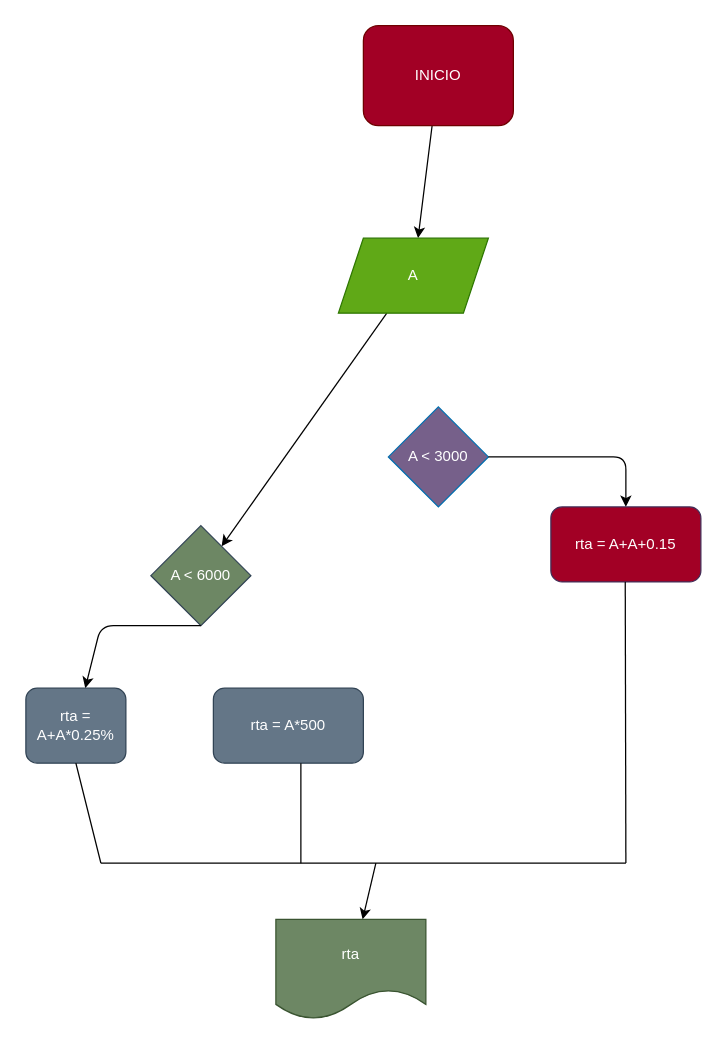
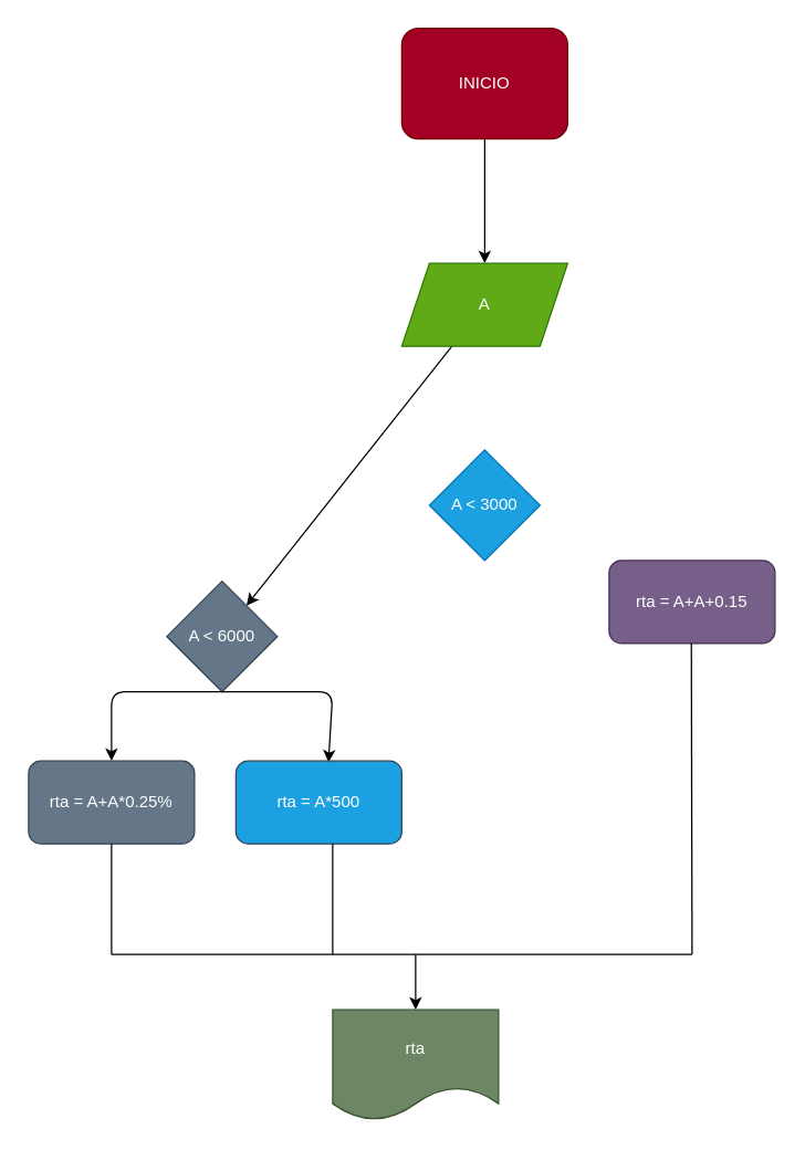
  <mxCell id="0" />
  <mxCell id="1" parent="0" />
  <mxCell id="2" value="" style="edgeStyle=none;html=1;" edge="1" parent="1" source="3" target="5"><mxGeometry relative="1" as="geometry" /></mxCell>
  <mxCell id="3" value="INICIO" style="whiteSpace=wrap;html=1;fillColor=#a20025;fontColor=#ffffff;strokeColor=#6F0000;rounded=1;" vertex="1" parent="1"><mxGeometry x="290" y="20" width="120" height="80" as="geometry" /></mxCell>
  <mxCell id="4" value="" style="edgeStyle=none;html=1;" edge="1" parent="1" source="5" target="7"><mxGeometry relative="1" as="geometry" /></mxCell>
- <mxCell id="5" value="A" style="shape=parallelogram;perimeter=parallelogramPerimeter;whiteSpace=wrap;html=1;fixedSize=1;fillColor=#60a917;fontColor=#ffffff;strokeColor=#2D7600;" vertex="1" parent="1"><mxGeometry x="270" y="190" width="120" height="60" as="geometry" /></mxCell>
- <mxCell id="6" value="A &amp;lt; 3000" style="rhombus;whiteSpace=wrap;html=1;fillColor=#76608a;fontColor=#ffffff;strokeColor=#006EAF;" vertex="1" parent="1"><mxGeometry x="310" y="325" width="80" height="80" as="geometry" /></mxCell>
- <mxCell id="7" value="A &amp;lt; 6000" style="rhombus;whiteSpace=wrap;html=1;fillColor=#6d8764;fontColor=#ffffff;strokeColor=#314354;" vertex="1" parent="1"><mxGeometry x="120" y="420" width="80" height="80" as="geometry" /></mxCell>
+ <mxCell id="5" value="A" style="shape=parallelogram;perimeter=parallelogramPerimeter;whiteSpace=wrap;html=1;fixedSize=1;fillColor=#60a917;fontColor=#ffffff;strokeColor=#2D7600;" vertex="1" parent="1"><mxGeometry x="290" y="190" width="120" height="60" as="geometry" /></mxCell>
+ <mxCell id="6" value="A &amp;lt; 3000" style="rhombus;whiteSpace=wrap;html=1;fillColor=#1ba1e2;fontColor=#ffffff;strokeColor=#006EAF;" vertex="1" parent="1"><mxGeometry x="310" y="325" width="80" height="80" as="geometry" /></mxCell>
+ <mxCell id="7" value="A &amp;lt; 6000" style="rhombus;whiteSpace=wrap;html=1;fillColor=#647687;fontColor=#ffffff;strokeColor=#314354;" vertex="1" parent="1"><mxGeometry x="120" y="420" width="80" height="80" as="geometry" /></mxCell>
+ <mxCell id="8" value="" style="endArrow=classic;html=1;exitX=0.5;exitY=1;exitDx=0;exitDy=0;entryX=0.558;entryY=0.017;entryDx=0;entryDy=0;entryPerimeter=0;" edge="1" parent="1" source="7" target="11"><mxGeometry width="50" height="50" relative="1" as="geometry"><mxPoint x="320" y="400" as="sourcePoint" /><mxPoint x="240" y="580" as="targetPoint" /><Array as="points"><mxPoint x="240" y="500" /></Array></mxGeometry></mxCell>
  <mxCell id="9" value="" style="endArrow=classic;html=1;" edge="1" parent="1" target="10"><mxGeometry width="50" height="50" relative="1" as="geometry"><mxPoint x="160" y="500" as="sourcePoint" /><mxPoint x="80" y="580" as="targetPoint" /><Array as="points"><mxPoint x="80" y="500" /></Array></mxGeometry></mxCell>
- <mxCell id="10" value="rta = A+A*0.25%" style="rounded=1;whiteSpace=wrap;html=1;fillColor=#647687;fontColor=#ffffff;strokeColor=#314354;" vertex="1" parent="1"><mxGeometry x="20" y="550" width="80" height="60" as="geometry" /></mxCell>
- <mxCell id="11" value="rta = A*500" style="rounded=1;whiteSpace=wrap;html=1;fillColor=#647687;fontColor=#ffffff;strokeColor=#314354;" vertex="1" parent="1"><mxGeometry x="170" y="550" width="120" height="60" as="geometry" /></mxCell>
- <mxCell id="12" value="rta = A+A+0.15" style="rounded=1;whiteSpace=wrap;html=1;fillColor=#a20025;fontColor=#ffffff;strokeColor=#432D57;" vertex="1" parent="1"><mxGeometry x="440" y="405" width="120" height="60" as="geometry" /></mxCell>
- <mxCell id="13" value="" style="endArrow=classic;html=1;exitX=1;exitY=0.5;exitDx=0;exitDy=0;entryX=0.5;entryY=0;entryDx=0;entryDy=0;" edge="1" parent="1" source="6" target="12"><mxGeometry width="50" height="50" relative="1" as="geometry"><mxPoint x="300" y="450" as="sourcePoint" /><mxPoint x="350" y="400" as="targetPoint" /><Array as="points"><mxPoint x="500" y="365" /></Array></mxGeometry></mxCell>
+ <mxCell id="10" value="rta = A+A*0.25%" style="rounded=1;whiteSpace=wrap;html=1;fillColor=#647687;fontColor=#ffffff;strokeColor=#314354;" vertex="1" parent="1"><mxGeometry x="20" y="550" width="120" height="60" as="geometry" /></mxCell>
+ <mxCell id="11" value="rta = A*500" style="rounded=1;whiteSpace=wrap;html=1;fillColor=#1ba1e2;fontColor=#ffffff;strokeColor=#314354;" vertex="1" parent="1"><mxGeometry x="170" y="550" width="120" height="60" as="geometry" /></mxCell>
+ <mxCell id="12" value="rta = A+A+0.15" style="rounded=1;whiteSpace=wrap;html=1;fillColor=#76608a;fontColor=#ffffff;strokeColor=#432D57;" vertex="1" parent="1"><mxGeometry x="440" y="405" width="120" height="60" as="geometry" /></mxCell>
  <mxCell id="14" value="" style="endArrow=none;html=1;exitX=0.5;exitY=1;exitDx=0;exitDy=0;" edge="1" parent="1" source="10"><mxGeometry width="50" height="50" relative="1" as="geometry"><mxPoint x="300" y="660" as="sourcePoint" /><mxPoint x="80" y="690" as="targetPoint" /></mxGeometry></mxCell>
  <mxCell id="15" value="" style="endArrow=none;html=1;exitX=0.5;exitY=1;exitDx=0;exitDy=0;" edge="1" parent="1"><mxGeometry width="50" height="50" relative="1" as="geometry"><mxPoint x="240" y="610" as="sourcePoint" /><mxPoint x="240" y="690" as="targetPoint" /></mxGeometry></mxCell>
  <mxCell id="16" value="" style="endArrow=none;html=1;exitX=0.5;exitY=1;exitDx=0;exitDy=0;" edge="1" parent="1"><mxGeometry width="50" height="50" relative="1" as="geometry"><mxPoint x="499.5" y="465" as="sourcePoint" /><mxPoint x="500" y="690" as="targetPoint" /></mxGeometry></mxCell>
  <mxCell id="17" value="" style="endArrow=none;html=1;" edge="1" parent="1"><mxGeometry width="50" height="50" relative="1" as="geometry"><mxPoint x="80" y="690" as="sourcePoint" /><mxPoint x="500" y="690" as="targetPoint" /></mxGeometry></mxCell>
  <mxCell id="18" value="" style="endArrow=classic;html=1;" edge="1" parent="1" target="19"><mxGeometry width="50" height="50" relative="1" as="geometry"><mxPoint x="300" y="690" as="sourcePoint" /><mxPoint x="300" y="730" as="targetPoint" /></mxGeometry></mxCell>
- <mxCell id="19" value="rta" style="shape=document;whiteSpace=wrap;html=1;boundedLbl=1;fillColor=#6d8764;fontColor=#ffffff;strokeColor=#3A5431;" vertex="1" parent="1"><mxGeometry x="220" y="735" width="120" height="80" as="geometry" /></mxCell>
+ <mxCell id="19" value="rta" style="shape=document;whiteSpace=wrap;html=1;boundedLbl=1;fillColor=#6d8764;fontColor=#ffffff;strokeColor=#3A5431;" vertex="1" parent="1"><mxGeometry x="240" y="730" width="120" height="80" as="geometry" /></mxCell>
